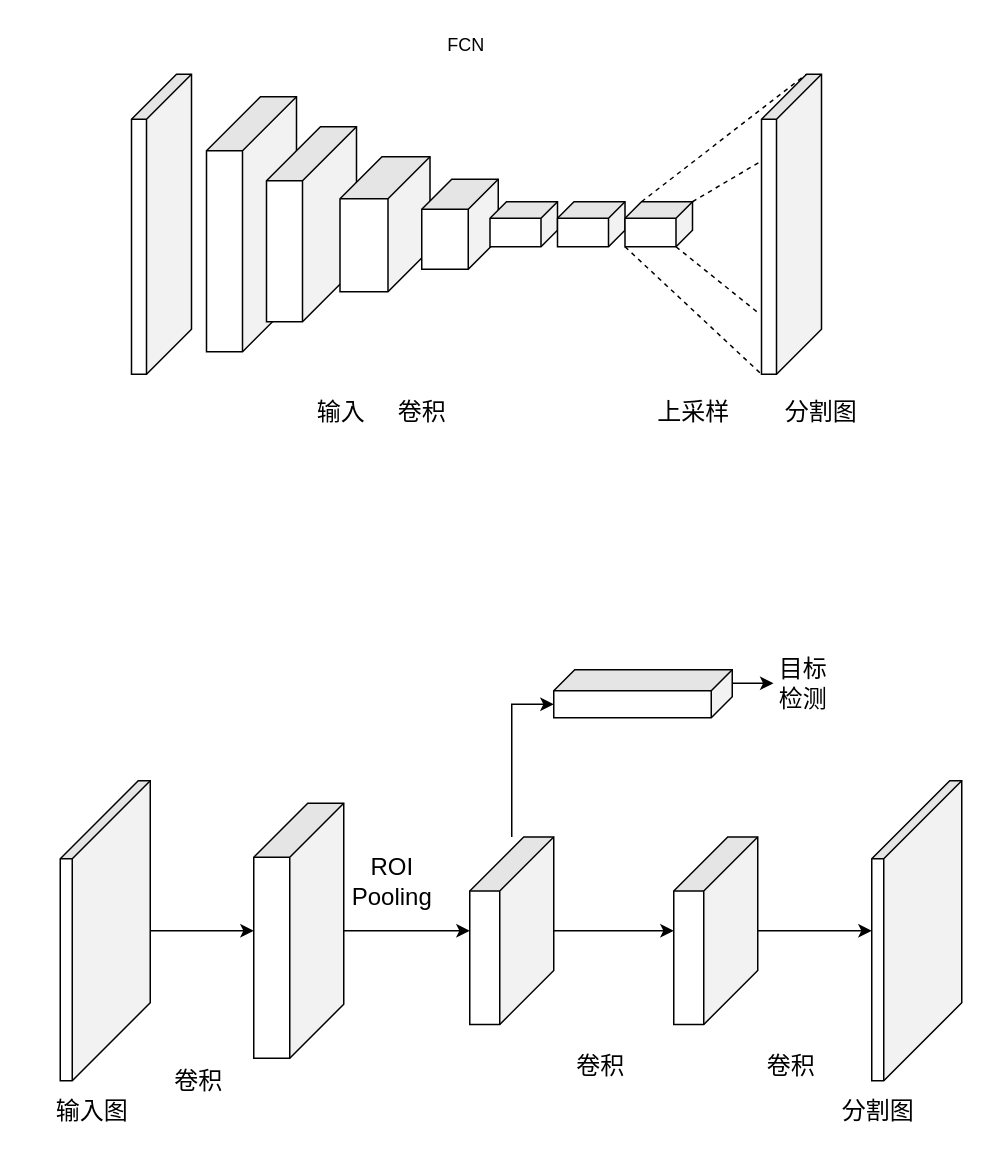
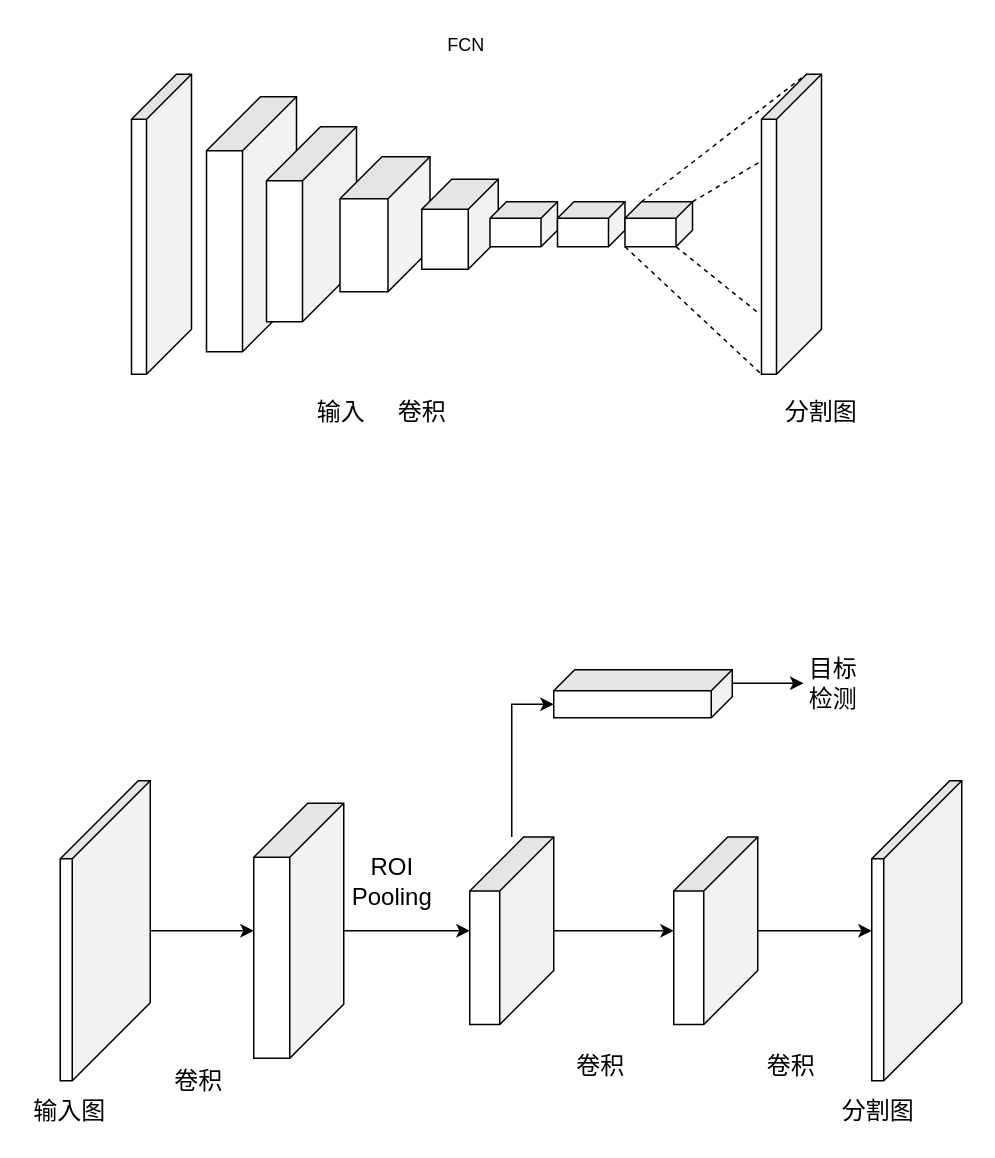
  <mxCell id="0" />
  <mxCell id="1" parent="0" />
  <mxCell id="2" value="" style="shape=cube;whiteSpace=wrap;html=1;boundedLbl=1;backgroundOutline=1;darkOpacity=0.05;darkOpacity2=0.1;size=30;direction=south;" vertex="1" parent="1"><mxGeometry x="87" y="49" width="40" height="200" as="geometry" /></mxCell>
  <mxCell id="3" value="" style="shape=cube;whiteSpace=wrap;html=1;boundedLbl=1;backgroundOutline=1;darkOpacity=0.05;darkOpacity2=0.1;size=36;direction=south;" vertex="1" parent="1"><mxGeometry x="137" y="64" width="60" height="170" as="geometry" /></mxCell>
  <mxCell id="4" value="" style="shape=cube;whiteSpace=wrap;html=1;boundedLbl=1;backgroundOutline=1;darkOpacity=0.05;darkOpacity2=0.1;size=36;direction=south;" vertex="1" parent="1"><mxGeometry x="177" y="84" width="60" height="130" as="geometry" /></mxCell>
  <mxCell id="5" value="" style="shape=cube;whiteSpace=wrap;html=1;boundedLbl=1;backgroundOutline=1;darkOpacity=0.05;darkOpacity2=0.1;size=28;direction=south;" vertex="1" parent="1"><mxGeometry x="226" y="104" width="60" height="90" as="geometry" /></mxCell>
  <mxCell id="6" value="" style="shape=cube;whiteSpace=wrap;html=1;boundedLbl=1;backgroundOutline=1;darkOpacity=0.05;darkOpacity2=0.1;size=20;direction=south;" vertex="1" parent="1"><mxGeometry x="280.5" y="119" width="51" height="60" as="geometry" /></mxCell>
  <mxCell id="7" value="" style="shape=cube;whiteSpace=wrap;html=1;boundedLbl=1;backgroundOutline=1;darkOpacity=0.05;darkOpacity2=0.1;size=11;direction=south;" vertex="1" parent="1"><mxGeometry x="326" y="134" width="45" height="30" as="geometry" /></mxCell>
  <mxCell id="8" value="" style="shape=cube;whiteSpace=wrap;html=1;boundedLbl=1;backgroundOutline=1;darkOpacity=0.05;darkOpacity2=0.1;size=11;direction=south;" vertex="1" parent="1"><mxGeometry x="371" y="134" width="45" height="30" as="geometry" /></mxCell>
  <mxCell id="9" value="" style="shape=cube;whiteSpace=wrap;html=1;boundedLbl=1;backgroundOutline=1;darkOpacity=0.05;darkOpacity2=0.1;size=11;direction=south;" vertex="1" parent="1"><mxGeometry x="416" y="134" width="45" height="30" as="geometry" /></mxCell>
  <mxCell id="10" value="FCN" style="text;html=1;resizable=0;points=[];autosize=1;align=left;verticalAlign=top;spacingTop=-4;direction=west;" vertex="1" parent="1"><mxGeometry x="296" y="20" width="35" height="14" as="geometry" /></mxCell>
  <mxCell id="11" value="" style="shape=cube;whiteSpace=wrap;html=1;boundedLbl=1;backgroundOutline=1;darkOpacity=0.05;darkOpacity2=0.1;size=30;direction=south;" vertex="1" parent="1"><mxGeometry x="507" y="49" width="40" height="200" as="geometry" /></mxCell>
  <mxCell id="12" value="" style="endArrow=none;dashed=1;html=1;entryX=0;entryY=0;entryDx=0;entryDy=10;entryPerimeter=0;exitX=0;exitY=0;exitDx=0;exitDy=34;exitPerimeter=0;" edge="1" parent="1" source="9" target="11"><mxGeometry width="50" height="50" relative="1" as="geometry"><mxPoint x="337" y="64" as="sourcePoint" /><mxPoint x="387" y="14" as="targetPoint" /></mxGeometry></mxCell>
  <mxCell id="13" value="" style="endArrow=none;dashed=1;html=1;entryX=0.295;entryY=1.05;entryDx=0;entryDy=0;entryPerimeter=0;exitX=0;exitY=0;exitDx=0;exitDy=0;exitPerimeter=0;" edge="1" parent="1" source="9" target="11"><mxGeometry width="50" height="50" relative="1" as="geometry"><mxPoint x="437" y="144" as="sourcePoint" /><mxPoint x="547" y="59" as="targetPoint" /></mxGeometry></mxCell>
  <mxCell id="14" value="" style="endArrow=none;dashed=1;html=1;entryX=0.8;entryY=1.025;entryDx=0;entryDy=0;entryPerimeter=0;exitX=0;exitY=0;exitDx=30;exitDy=11;exitPerimeter=0;" edge="1" parent="1" source="9" target="11"><mxGeometry width="50" height="50" relative="1" as="geometry"><mxPoint x="438.5" y="176.5" as="sourcePoint" /><mxPoint x="548.5" y="91.5" as="targetPoint" /></mxGeometry></mxCell>
  <mxCell id="15" value="" style="endArrow=none;dashed=1;html=1;entryX=1;entryY=1;entryDx=0;entryDy=0;entryPerimeter=0;exitX=1;exitY=1;exitDx=0;exitDy=0;exitPerimeter=0;" edge="1" parent="1" source="9" target="11"><mxGeometry width="50" height="50" relative="1" as="geometry"><mxPoint x="457" y="164" as="sourcePoint" /><mxPoint x="567" y="79" as="targetPoint" /></mxGeometry></mxCell>
  <mxCell id="16" value="输入" style="text;html=1;strokeColor=none;fillColor=none;align=center;verticalAlign=middle;whiteSpace=wrap;rounded=0;fontSize=16;" vertex="1" parent="1"><mxGeometry x="207" y="264" width="40" height="20" as="geometry" /></mxCell>
  <mxCell id="17" value="卷积" style="text;html=1;strokeColor=none;fillColor=none;align=center;verticalAlign=middle;whiteSpace=wrap;rounded=0;fontSize=16;" vertex="1" parent="1"><mxGeometry x="260.5" y="264" width="40" height="20" as="geometry" /></mxCell>
- <mxCell id="18" value="上采样" style="text;html=1;strokeColor=none;fillColor=none;align=center;verticalAlign=middle;whiteSpace=wrap;rounded=0;fontSize=16;" vertex="1" parent="1"><mxGeometry x="434" y="264" width="56" height="20" as="geometry" /></mxCell>
  <mxCell id="19" value="分割图" style="text;html=1;strokeColor=none;fillColor=none;align=center;verticalAlign=middle;whiteSpace=wrap;rounded=0;fontSize=16;" vertex="1" parent="1"><mxGeometry x="519" y="264" width="56" height="20" as="geometry" /></mxCell>
  <mxCell id="20" value="" style="edgeStyle=orthogonalEdgeStyle;rounded=0;orthogonalLoop=1;jettySize=auto;html=1;fontSize=16;" edge="1" parent="1" source="21" target="23"><mxGeometry relative="1" as="geometry" /></mxCell>
  <mxCell id="21" value="" style="shape=cube;whiteSpace=wrap;html=1;boundedLbl=1;backgroundOutline=1;darkOpacity=0.05;darkOpacity2=0.1;size=52;direction=south;" vertex="1" parent="1"><mxGeometry x="39.5" y="520" width="60" height="200" as="geometry" /></mxCell>
  <mxCell id="22" value="" style="edgeStyle=orthogonalEdgeStyle;rounded=0;orthogonalLoop=1;jettySize=auto;html=1;fontSize=16;" edge="1" parent="1" source="23" target="26"><mxGeometry relative="1" as="geometry" /></mxCell>
  <mxCell id="23" value="" style="shape=cube;whiteSpace=wrap;html=1;boundedLbl=1;backgroundOutline=1;darkOpacity=0.05;darkOpacity2=0.1;size=36;direction=south;" vertex="1" parent="1"><mxGeometry x="168.5" y="535" width="60" height="170" as="geometry" /></mxCell>
  <mxCell id="24" value="" style="edgeStyle=orthogonalEdgeStyle;rounded=0;orthogonalLoop=1;jettySize=auto;html=1;fontSize=16;" edge="1" parent="1" source="26" target="30"><mxGeometry relative="1" as="geometry" /></mxCell>
  <mxCell id="25" value="" style="edgeStyle=orthogonalEdgeStyle;rounded=0;orthogonalLoop=1;jettySize=auto;html=1;fontSize=16;entryX=0;entryY=0;entryDx=23;entryDy=119;entryPerimeter=0;" edge="1" parent="1" source="26" target="28"><mxGeometry relative="1" as="geometry" /></mxCell>
  <mxCell id="26" value="" style="shape=cube;whiteSpace=wrap;html=1;boundedLbl=1;backgroundOutline=1;darkOpacity=0.05;darkOpacity2=0.1;size=36;direction=south;" vertex="1" parent="1"><mxGeometry x="312.5" y="557.5" width="56" height="125" as="geometry" /></mxCell>
  <mxCell id="27" style="edgeStyle=orthogonalEdgeStyle;rounded=0;orthogonalLoop=1;jettySize=auto;html=1;exitX=0;exitY=0;exitDx=9;exitDy=0;exitPerimeter=0;fontSize=16;" edge="1" parent="1" source="28" target="32"><mxGeometry relative="1" as="geometry" /></mxCell>
  <mxCell id="28" value="" style="shape=cube;whiteSpace=wrap;html=1;boundedLbl=1;backgroundOutline=1;darkOpacity=0.05;darkOpacity2=0.1;size=14;direction=south;" vertex="1" parent="1"><mxGeometry x="368.5" y="446" width="119" height="32" as="geometry" /></mxCell>
  <mxCell id="29" value="" style="edgeStyle=orthogonalEdgeStyle;rounded=0;orthogonalLoop=1;jettySize=auto;html=1;fontSize=16;" edge="1" parent="1" source="30" target="31"><mxGeometry relative="1" as="geometry" /></mxCell>
  <mxCell id="30" value="" style="shape=cube;whiteSpace=wrap;html=1;boundedLbl=1;backgroundOutline=1;darkOpacity=0.05;darkOpacity2=0.1;size=36;direction=south;" vertex="1" parent="1"><mxGeometry x="448.5" y="557.5" width="56" height="125" as="geometry" /></mxCell>
  <mxCell id="31" value="" style="shape=cube;whiteSpace=wrap;html=1;boundedLbl=1;backgroundOutline=1;darkOpacity=0.05;darkOpacity2=0.1;size=52;direction=south;" vertex="1" parent="1"><mxGeometry x="580.5" y="520" width="60" height="200" as="geometry" /></mxCell>
- <mxCell id="32" value="目标检测" style="text;html=1;strokeColor=none;fillColor=none;align=center;verticalAlign=middle;whiteSpace=wrap;rounded=0;fontSize=16;" vertex="1" parent="1"><mxGeometry x="515" y="445" width="40" height="20" as="geometry" /></mxCell>
+ <mxCell id="32" value="目标检测" style="text;html=1;strokeColor=none;fillColor=none;align=center;verticalAlign=middle;whiteSpace=wrap;rounded=0;fontSize=16;" vertex="1" parent="1"><mxGeometry x="535" y="445" width="40" height="20" as="geometry" /></mxCell>
  <mxCell id="33" value="ROI Pooling" style="text;html=1;strokeColor=none;fillColor=none;align=center;verticalAlign=middle;whiteSpace=wrap;rounded=0;fontSize=16;" vertex="1" parent="1"><mxGeometry x="241" y="577" width="40" height="20" as="geometry" /></mxCell>
  <mxCell id="34" value="卷积" style="text;html=1;strokeColor=none;fillColor=none;align=center;verticalAlign=middle;whiteSpace=wrap;rounded=0;fontSize=16;" vertex="1" parent="1"><mxGeometry x="380" y="700" width="40" height="20" as="geometry" /></mxCell>
  <mxCell id="35" value="卷积" style="text;html=1;strokeColor=none;fillColor=none;align=center;verticalAlign=middle;whiteSpace=wrap;rounded=0;fontSize=16;" vertex="1" parent="1"><mxGeometry x="507" y="700" width="40" height="20" as="geometry" /></mxCell>
  <mxCell id="36" value="卷积" style="text;html=1;strokeColor=none;fillColor=none;align=center;verticalAlign=middle;whiteSpace=wrap;rounded=0;fontSize=16;" vertex="1" parent="1"><mxGeometry x="112" y="710" width="40" height="20" as="geometry" /></mxCell>
- <mxCell id="37" value="输入图" style="text;html=1;strokeColor=none;fillColor=none;align=center;verticalAlign=middle;whiteSpace=wrap;rounded=0;fontSize=16;" vertex="1" parent="1"><mxGeometry x="35" y="730" width="52" height="20" as="geometry" /></mxCell>
+ <mxCell id="37" value="输入图" style="text;html=1;strokeColor=none;fillColor=none;align=center;verticalAlign=middle;whiteSpace=wrap;rounded=0;fontSize=16;" vertex="1" parent="1"><mxGeometry x="20" y="730" width="52" height="20" as="geometry" /></mxCell>
  <mxCell id="38" value="分割图" style="text;html=1;strokeColor=none;fillColor=none;align=center;verticalAlign=middle;whiteSpace=wrap;rounded=0;fontSize=16;" vertex="1" parent="1"><mxGeometry x="558.5" y="730" width="52" height="20" as="geometry" /></mxCell>
